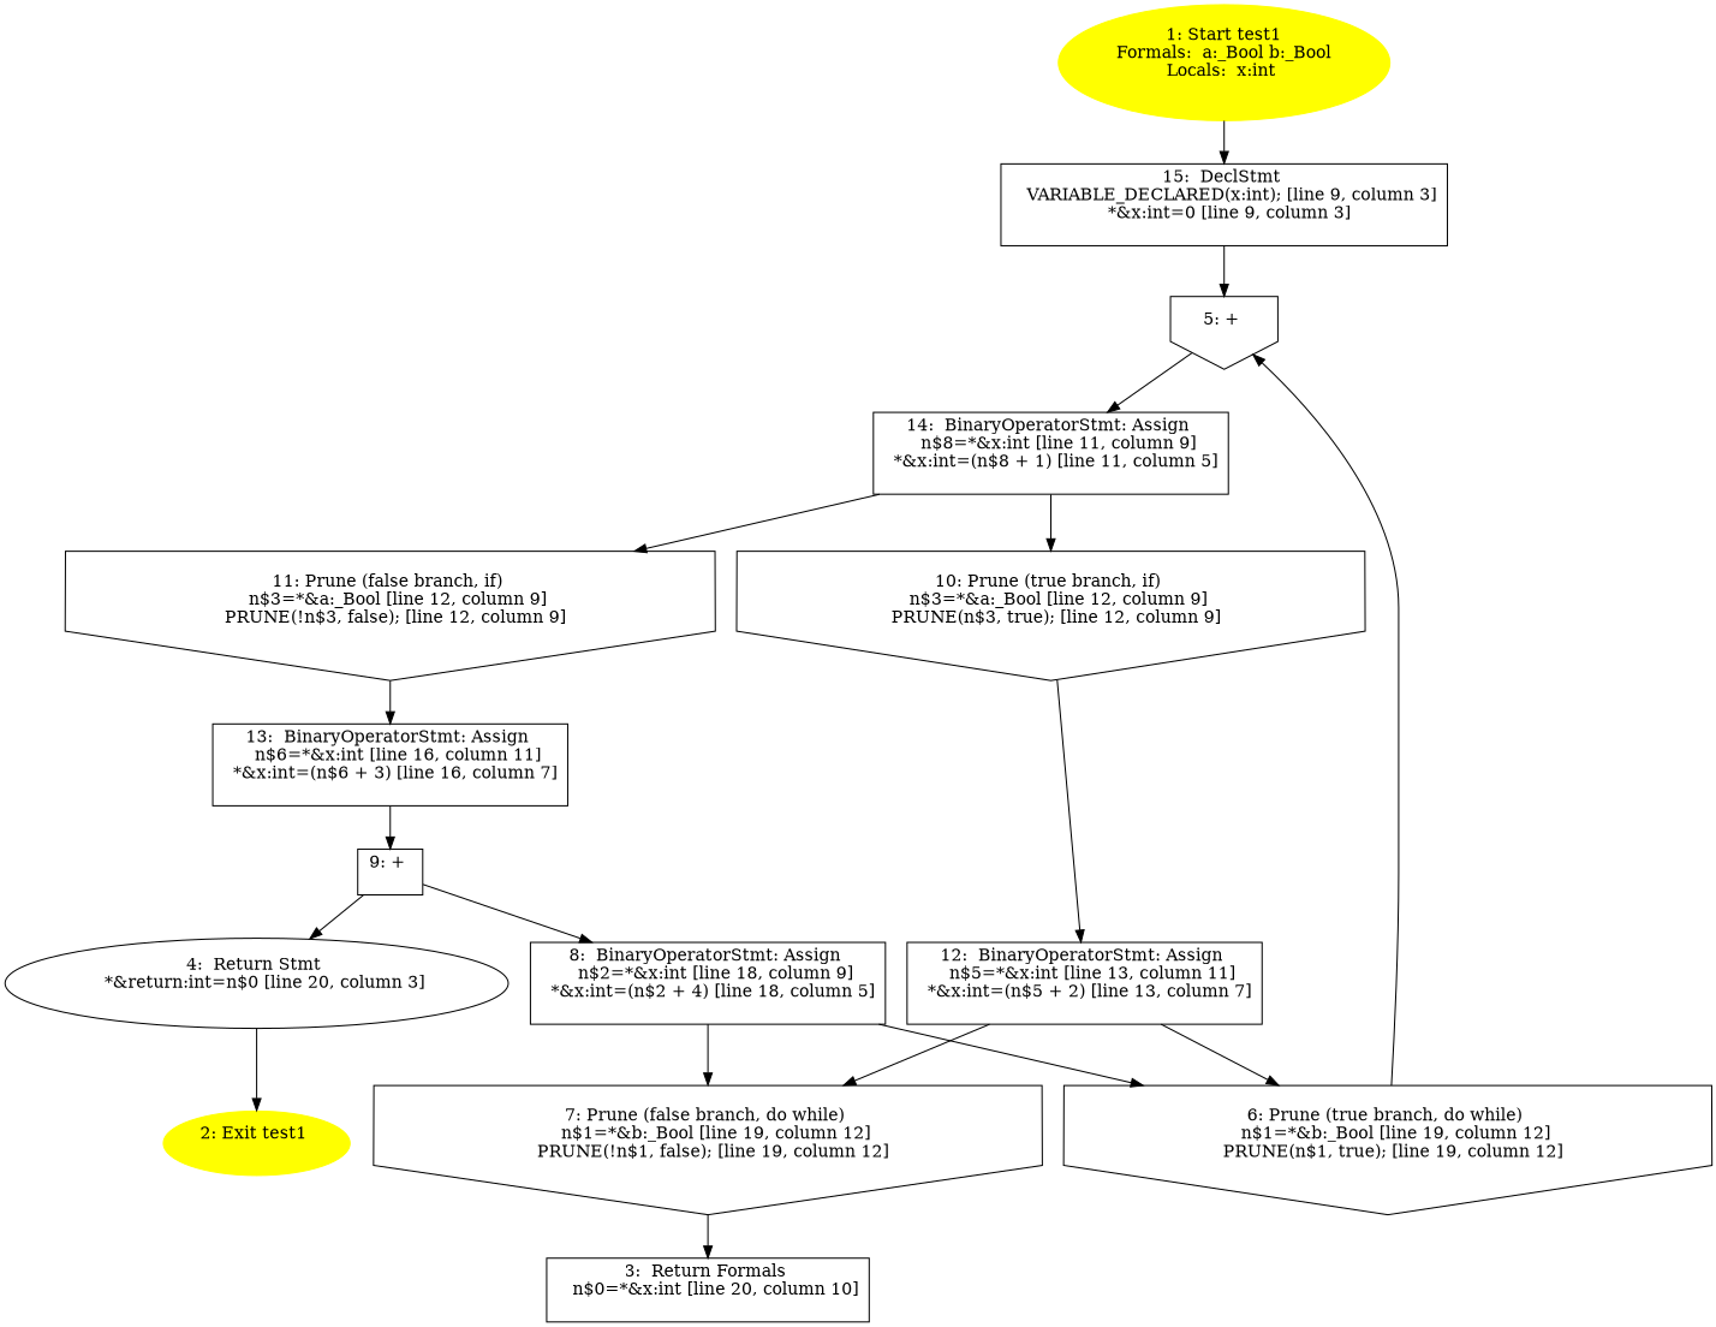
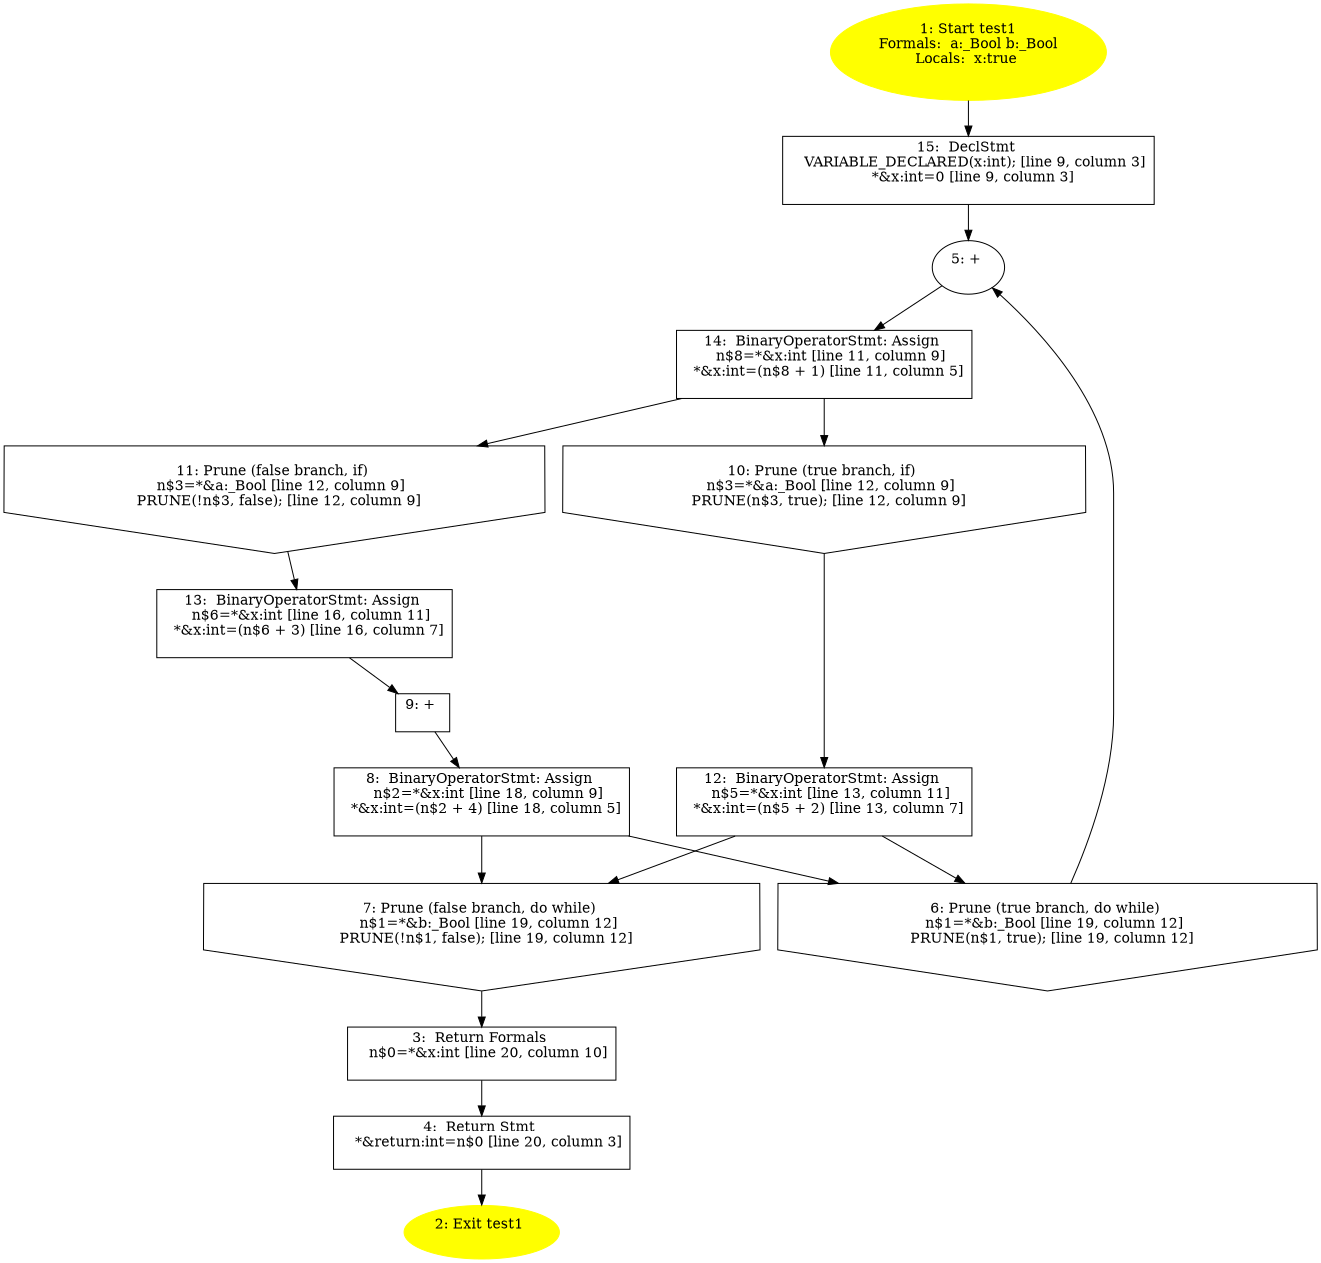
  digraph {
    node [shape=box]
-   n1 [color=yellow label="1: Start test1\nFormals:  a:_Bool b:_Bool\nLocals:  x:int \n  " style=filled shape=""]
+   n1 [color=yellow label="1: Start test1\nFormals:  a:_Bool b:_Bool\nLocals:  x:true \n  " style=filled shape=""]
    n2 [label="15:  DeclStmt \n   VARIABLE_DECLARED(x:int); [line 9, column 3]\n  *&x:int=0 [line 9, column 3]\n "]
-   n3 [label="5: + \n  " shape=invhouse]
+   n3 [label="5: + \n  " shape=""]
    n4 [label="14:  BinaryOperatorStmt: Assign \n   n$8=*&x:int [line 11, column 9]\n  *&x:int=(n$8 + 1) [line 11, column 5]\n "]
    n5 [color=yellow label="2: Exit test1 \n  " style=filled shape=""]
    n6 [label="3:  Return Formals \n   n$0=*&x:int [line 20, column 10]\n "]
-   n7 [label="4:  Return Stmt \n   *&return:int=n$0 [line 20, column 3]\n " shape=ellipse]
+   n7 [label="4:  Return Stmt \n   *&return:int=n$0 [line 20, column 3]\n "]
    n8 [label="10: Prune (true branch, if) \n   n$3=*&a:_Bool [line 12, column 9]\n  PRUNE(n$3, true); [line 12, column 9]\n " shape=invhouse]
    n9 [label="11: Prune (false branch, if) \n   n$3=*&a:_Bool [line 12, column 9]\n  PRUNE(!n$3, false); [line 12, column 9]\n " shape=invhouse]
    n10 [label="12:  BinaryOperatorStmt: Assign \n   n$5=*&x:int [line 13, column 11]\n  *&x:int=(n$5 + 2) [line 13, column 7]\n "]
    n11 [label="13:  BinaryOperatorStmt: Assign \n   n$6=*&x:int [line 16, column 11]\n  *&x:int=(n$6 + 3) [line 16, column 7]\n "]
    n12 [label="6: Prune (true branch, do while) \n   n$1=*&b:_Bool [line 19, column 12]\n  PRUNE(n$1, true); [line 19, column 12]\n " shape=invhouse]
    n13 [label="7: Prune (false branch, do while) \n   n$1=*&b:_Bool [line 19, column 12]\n  PRUNE(!n$1, false); [line 19, column 12]\n " shape=invhouse]
    n14 [label="8:  BinaryOperatorStmt: Assign \n   n$2=*&x:int [line 18, column 9]\n  *&x:int=(n$2 + 4) [line 18, column 5]\n "]
    n15 [label="9: + \n  "]
    n1 -> n2
    n2 -> n3
    n3 -> n4
    n4 -> n8
    n4 -> n9
-   n15 -> n7
+   n6 -> n7
    n7 -> n5
    n8 -> n10
    n9 -> n11
    n10 -> n12
    n10 -> n13
    n11 -> n15
    n12 -> n3
    n13 -> n6
    n14 -> n12
    n14 -> n13
    n15 -> n14
  }
